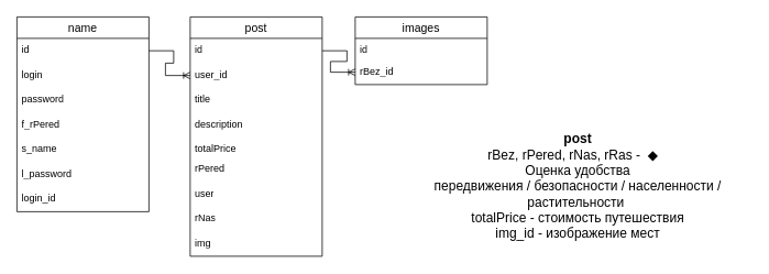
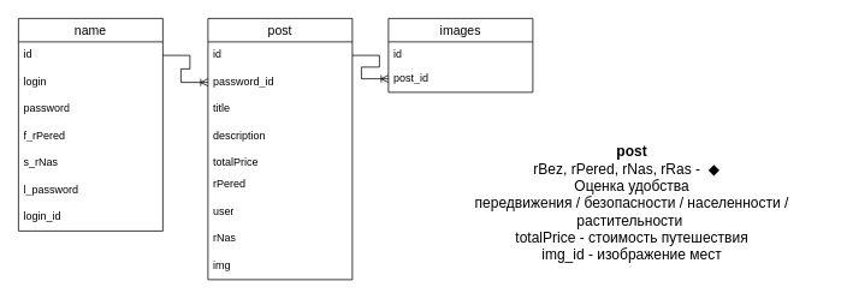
  <mxCell id="0" />
  <mxCell id="1" parent="0" />
  <mxCell id="2" value="name" style="swimlane;fontStyle=0;childLayout=stackLayout;horizontal=1;startSize=26;horizontalStack=0;resizeParent=1;resizeParentMax=0;resizeLast=0;collapsible=1;marginBottom=0;align=center;fontSize=14;" parent="1" vertex="1"><mxGeometry x="20" y="20" width="160" height="236" as="geometry" /></mxCell>
  <mxCell id="3" value="id" style="text;strokeColor=none;fillColor=none;spacingLeft=4;spacingRight=4;overflow=hidden;rotatable=0;points=[[0,0.5],[1,0.5]];portConstraint=eastwest;fontSize=12;whiteSpace=wrap;html=1;" parent="2" vertex="1"><mxGeometry y="26" width="160" height="30" as="geometry" /></mxCell>
  <mxCell id="4" value="login" style="text;strokeColor=none;fillColor=none;spacingLeft=4;spacingRight=4;overflow=hidden;rotatable=0;points=[[0,0.5],[1,0.5]];portConstraint=eastwest;fontSize=12;whiteSpace=wrap;html=1;" parent="2" vertex="1"><mxGeometry y="56" width="160" height="30" as="geometry" /></mxCell>
  <mxCell id="5" value="password" style="text;strokeColor=none;fillColor=none;spacingLeft=4;spacingRight=4;overflow=hidden;rotatable=0;points=[[0,0.5],[1,0.5]];portConstraint=eastwest;fontSize=12;whiteSpace=wrap;html=1;" parent="2" vertex="1"><mxGeometry y="86" width="160" height="30" as="geometry" /></mxCell>
  <mxCell id="6" value="f_rPered" style="text;strokeColor=none;fillColor=none;spacingLeft=4;spacingRight=4;overflow=hidden;rotatable=0;points=[[0,0.5],[1,0.5]];portConstraint=eastwest;fontSize=12;whiteSpace=wrap;html=1;" parent="2" vertex="1"><mxGeometry y="116" width="160" height="30" as="geometry" /></mxCell>
- <mxCell id="7" value="s_name" style="text;strokeColor=none;fillColor=none;spacingLeft=4;spacingRight=4;overflow=hidden;rotatable=0;points=[[0,0.5],[1,0.5]];portConstraint=eastwest;fontSize=12;whiteSpace=wrap;html=1;" parent="2" vertex="1"><mxGeometry y="146" width="160" height="30" as="geometry" /></mxCell>
+ <mxCell id="7" value="s_rNas" style="text;strokeColor=none;fillColor=none;spacingLeft=4;spacingRight=4;overflow=hidden;rotatable=0;points=[[0,0.5],[1,0.5]];portConstraint=eastwest;fontSize=12;whiteSpace=wrap;html=1;" parent="2" vertex="1"><mxGeometry y="146" width="160" height="30" as="geometry" /></mxCell>
  <mxCell id="8" value="l_password" style="text;strokeColor=none;fillColor=none;spacingLeft=4;spacingRight=4;overflow=hidden;rotatable=0;points=[[0,0.5],[1,0.5]];portConstraint=eastwest;fontSize=12;whiteSpace=wrap;html=1;" parent="2" vertex="1"><mxGeometry y="176" width="160" height="30" as="geometry" /></mxCell>
  <mxCell id="9" value="login_id" style="text;strokeColor=none;fillColor=none;spacingLeft=4;spacingRight=4;overflow=hidden;rotatable=0;points=[[0,0.5],[1,0.5]];portConstraint=eastwest;fontSize=12;whiteSpace=wrap;html=1;" vertex="1" parent="2"><mxGeometry y="206" width="160" height="30" as="geometry" /></mxCell>
  <mxCell id="10" value="post" style="swimlane;fontStyle=0;childLayout=stackLayout;horizontal=1;startSize=26;horizontalStack=0;resizeParent=1;resizeParentMax=0;resizeLast=0;collapsible=1;marginBottom=0;align=center;fontSize=14;" parent="1" vertex="1"><mxGeometry x="230" y="20" width="160" height="290" as="geometry" /></mxCell>
  <mxCell id="11" value="id" style="text;strokeColor=none;fillColor=none;spacingLeft=4;spacingRight=4;overflow=hidden;rotatable=0;points=[[0,0.5],[1,0.5]];portConstraint=eastwest;fontSize=12;whiteSpace=wrap;html=1;" parent="10" vertex="1"><mxGeometry y="26" width="160" height="30" as="geometry" /></mxCell>
- <mxCell id="12" value="user_id" style="text;strokeColor=none;fillColor=none;spacingLeft=4;spacingRight=4;overflow=hidden;rotatable=0;points=[[0,0.5],[1,0.5]];portConstraint=eastwest;fontSize=12;whiteSpace=wrap;html=1;" parent="10" vertex="1"><mxGeometry y="56" width="160" height="30" as="geometry" /></mxCell>
+ <mxCell id="12" value="password_id" style="text;strokeColor=none;fillColor=none;spacingLeft=4;spacingRight=4;overflow=hidden;rotatable=0;points=[[0,0.5],[1,0.5]];portConstraint=eastwest;fontSize=12;whiteSpace=wrap;html=1;" parent="10" vertex="1"><mxGeometry y="56" width="160" height="30" as="geometry" /></mxCell>
  <mxCell id="13" value="title" style="text;strokeColor=none;fillColor=none;spacingLeft=4;spacingRight=4;overflow=hidden;rotatable=0;points=[[0,0.5],[1,0.5]];portConstraint=eastwest;fontSize=12;whiteSpace=wrap;html=1;" parent="10" vertex="1"><mxGeometry y="86" width="160" height="30" as="geometry" /></mxCell>
  <mxCell id="14" value="description" style="text;strokeColor=none;fillColor=none;spacingLeft=4;spacingRight=4;overflow=hidden;rotatable=0;points=[[0,0.5],[1,0.5]];portConstraint=eastwest;fontSize=12;whiteSpace=wrap;html=1;" parent="10" vertex="1"><mxGeometry y="116" width="160" height="30" as="geometry" /></mxCell>
  <mxCell id="15" value="totalPrice" style="text;strokeColor=none;fillColor=none;spacingLeft=4;spacingRight=4;overflow=hidden;rotatable=0;points=[[0,0.5],[1,0.5]];portConstraint=eastwest;fontSize=12;whiteSpace=wrap;html=1;" parent="10" vertex="1"><mxGeometry y="146" width="160" height="24" as="geometry" /></mxCell>
  <mxCell id="16" value="rPered" style="text;strokeColor=none;fillColor=none;spacingLeft=4;spacingRight=4;overflow=hidden;rotatable=0;points=[[0,0.5],[1,0.5]];portConstraint=eastwest;fontSize=12;whiteSpace=wrap;html=1;" parent="10" vertex="1"><mxGeometry y="170" width="160" height="30" as="geometry" /></mxCell>
  <mxCell id="17" value="user" style="text;strokeColor=none;fillColor=none;spacingLeft=4;spacingRight=4;overflow=hidden;rotatable=0;points=[[0,0.5],[1,0.5]];portConstraint=eastwest;fontSize=12;whiteSpace=wrap;html=1;" parent="10" vertex="1"><mxGeometry y="200" width="160" height="30" as="geometry" /></mxCell>
  <mxCell id="18" value="rNas" style="text;strokeColor=none;fillColor=none;spacingLeft=4;spacingRight=4;overflow=hidden;rotatable=0;points=[[0,0.5],[1,0.5]];portConstraint=eastwest;fontSize=12;whiteSpace=wrap;html=1;" parent="10" vertex="1"><mxGeometry y="230" width="160" height="30" as="geometry" /></mxCell>
  <mxCell id="19" value="img" style="text;strokeColor=none;fillColor=none;spacingLeft=4;spacingRight=4;overflow=hidden;rotatable=0;points=[[0,0.5],[1,0.5]];portConstraint=eastwest;fontSize=12;whiteSpace=wrap;html=1;" parent="10" vertex="1"><mxGeometry y="260" width="160" height="30" as="geometry" /></mxCell>
  <mxCell id="20" value="images" style="swimlane;fontStyle=0;childLayout=stackLayout;horizontal=1;startSize=26;horizontalStack=0;resizeParent=1;resizeParentMax=0;resizeLast=0;collapsible=1;marginBottom=0;align=center;fontSize=14;" parent="1" vertex="1"><mxGeometry x="430" y="20" width="160" height="82" as="geometry" /></mxCell>
  <mxCell id="21" value="id" style="text;strokeColor=none;fillColor=none;spacingLeft=4;spacingRight=4;overflow=hidden;rotatable=0;points=[[0,0.5],[1,0.5]];portConstraint=eastwest;fontSize=12;whiteSpace=wrap;html=1;" parent="20" vertex="1"><mxGeometry y="26" width="160" height="26" as="geometry" /></mxCell>
- <mxCell id="22" value="rBez_id" style="text;strokeColor=none;fillColor=none;spacingLeft=4;spacingRight=4;overflow=hidden;rotatable=0;points=[[0,0.5],[1,0.5]];portConstraint=eastwest;fontSize=12;whiteSpace=wrap;html=1;" parent="20" vertex="1"><mxGeometry y="52" width="160" height="30" as="geometry" /></mxCell>
+ <mxCell id="22" value="post_id" style="text;strokeColor=none;fillColor=none;spacingLeft=4;spacingRight=4;overflow=hidden;rotatable=0;points=[[0,0.5],[1,0.5]];portConstraint=eastwest;fontSize=12;whiteSpace=wrap;html=1;" parent="20" vertex="1"><mxGeometry y="52" width="160" height="30" as="geometry" /></mxCell>
  <mxCell id="23" value="" style="edgeStyle=entityRelationEdgeStyle;fontSize=12;html=1;endArrow=ERoneToMany;rounded=0;" parent="1" source="3" target="12" edge="1"><mxGeometry width="100" height="100" relative="1" as="geometry"><mxPoint x="-20" y="440" as="sourcePoint" /><mxPoint x="80" y="340" as="targetPoint" /></mxGeometry></mxCell>
  <mxCell id="24" value="" style="edgeStyle=entityRelationEdgeStyle;fontSize=12;html=1;endArrow=ERoneToMany;rounded=0;" parent="1" source="11" target="22" edge="1"><mxGeometry width="100" height="100" relative="1" as="geometry"><mxPoint x="520" y="300" as="sourcePoint" /><mxPoint x="430" y="140" as="targetPoint" /></mxGeometry></mxCell>
  <mxCell id="25" value="&lt;div&gt;&lt;span style=&quot;font-size: 16px;&quot;&gt;&lt;b&gt;post&lt;/b&gt;&lt;/span&gt;&lt;/div&gt;&lt;div&gt;&lt;span style=&quot;font-size: 16px;&quot;&gt;rBez, rPered, rNas, rRas -&amp;nbsp;&amp;nbsp;&lt;/span&gt;&lt;span style=&quot;text-indent: -18pt; background-color: initial; font-size: 12pt;&quot;&gt;◆&lt;span style=&quot;font-variant-numeric: normal; font-variant-east-asian: normal; font-variant-alternates: normal; font-size-adjust: none; font-kerning: auto; font-optical-sizing: auto; font-feature-settings: normal; font-variation-settings: normal; font-variant-position: normal; font-variant-emoji: normal; font-stretch: normal; font-size: 7pt; line-height: normal; font-family: &amp;quot;Times New Roman&amp;quot;;&quot;&gt;&amp;nbsp;&amp;nbsp;&amp;nbsp;&amp;nbsp;&amp;nbsp;&lt;br/&gt;&lt;/span&gt;&lt;/span&gt;&lt;span style=&quot;text-indent: -18pt; background-color: initial; font-size: 12pt;&quot;&gt;Оценка удобства&lt;br/&gt;передвижения / безопасности / населенности / растительности&amp;nbsp;&lt;/span&gt;&lt;/div&gt;&lt;div&gt;&lt;span style=&quot;text-indent: -18pt; background-color: initial; font-size: 12pt;&quot;&gt;totalPrice - стоимость путешествия&lt;/span&gt;&lt;/div&gt;&lt;div&gt;&lt;span style=&quot;text-indent: -18pt; background-color: initial; font-size: 12pt;&quot;&gt;img_id - изображение мест&lt;/span&gt;&lt;/div&gt;&lt;p style=&quot;margin-top:0cm;margin-right:0cm;margin-bottom:0cm;&lt;br/&gt;margin-left:72.0pt;margin-bottom:.0001pt;text-indent:-18.0pt;line-height:normal;&lt;br/&gt;mso-list:l0 level2 lfo1&quot; class=&quot;MsoNormal&quot;&gt;&lt;span style=&quot;font-size:12.0pt&quot;&gt;&lt;/span&gt;&lt;/p&gt;" style="text;html=1;align=center;verticalAlign=middle;whiteSpace=wrap;rounded=0;" parent="1" vertex="1"><mxGeometry x="490" y="150" width="420" height="150" as="geometry" /></mxCell>
